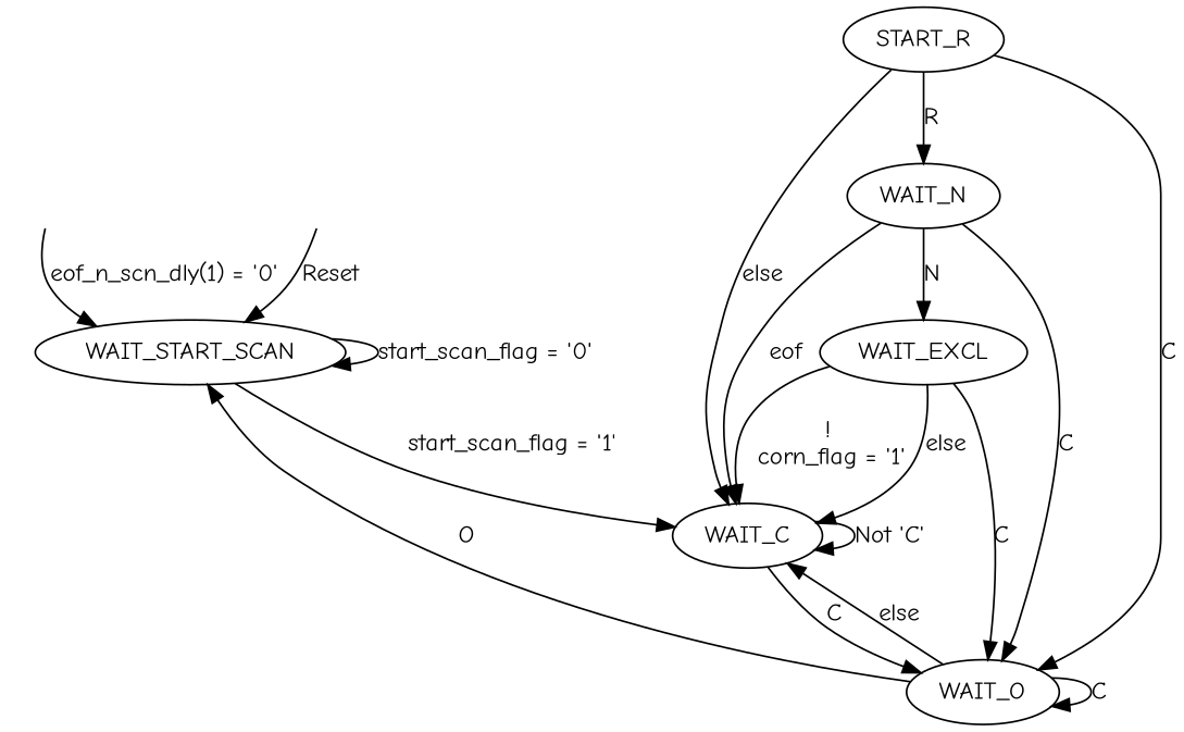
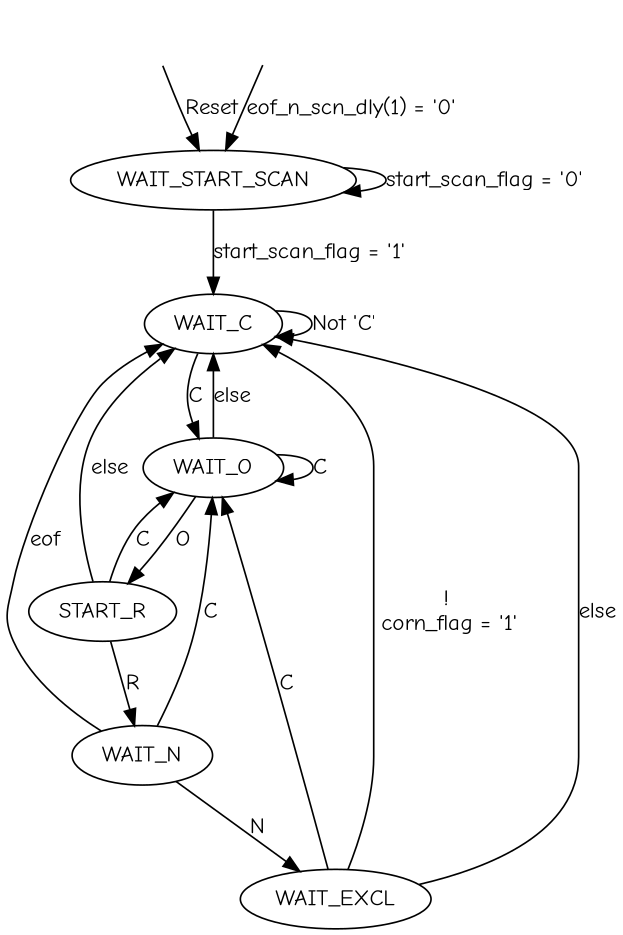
  digraph {
    fontname="Comic Neue"
    rankdir=UD
    node [fontname="Comic Neue"]
    edge [fontname="Comic Neue"]
    reset [style=invis]
    WAIT_START_SCAN
    WAIT_C
    eof [style=invis]
    WAIT_O
    n6 [label=START_R]
    WAIT_N
    WAIT_EXCL
    reset -> WAIT_START_SCAN [label=Reset]
    WAIT_START_SCAN -> WAIT_START_SCAN [label="start_scan_flag = '0'"]
    WAIT_START_SCAN -> WAIT_C [label="start_scan_flag = '1'"]
    WAIT_C -> WAIT_C [label="Not 'C'"]
    WAIT_C -> WAIT_O [label=C]
    eof -> WAIT_START_SCAN [label="eof_n_scn_dly(1) = '0'"]
    WAIT_O -> WAIT_C [label=else]
    WAIT_O -> WAIT_O [label=C]
-   WAIT_O -> WAIT_START_SCAN [label=O]
+   WAIT_O -> n6 [label=O]
    n6 -> WAIT_C [label=else]
    n6 -> WAIT_O [label=C]
    n6 -> WAIT_N [label=R]
    WAIT_N -> WAIT_C [label=eof]
    WAIT_N -> WAIT_O [label=C]
    WAIT_N -> WAIT_EXCL [label=N]
    WAIT_EXCL -> WAIT_C [label="!\n corn_flag = '1'"]
    WAIT_EXCL -> WAIT_C [label=else]
    WAIT_EXCL -> WAIT_O [label=C]
  }
